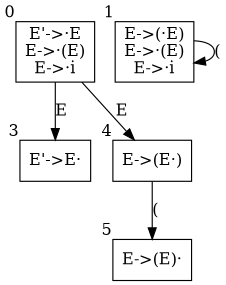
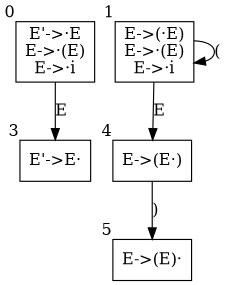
  digraph {
    node [shape=box]
    n1 [label="E'->·E\nE->·(E)\nE->·i\n" xlabel=0]
    n2 [label="E'->E·\n" xlabel=3]
    n3 [label="E->(·E)\nE->·(E)\nE->·i\n" xlabel=1]
    n4 [label="E->(E·)\n" xlabel=4]
    n5 [label="E->(E)·\n" xlabel=5]
    n1 -> n2 [label=E]
    n3 -> n3 [label="("]
-   n1 -> n4 [label=E]
-   n4 -> n5 [label="("]
+   n3 -> n4 [label=E]
+   n4 -> n5 [label=")"]
  }
